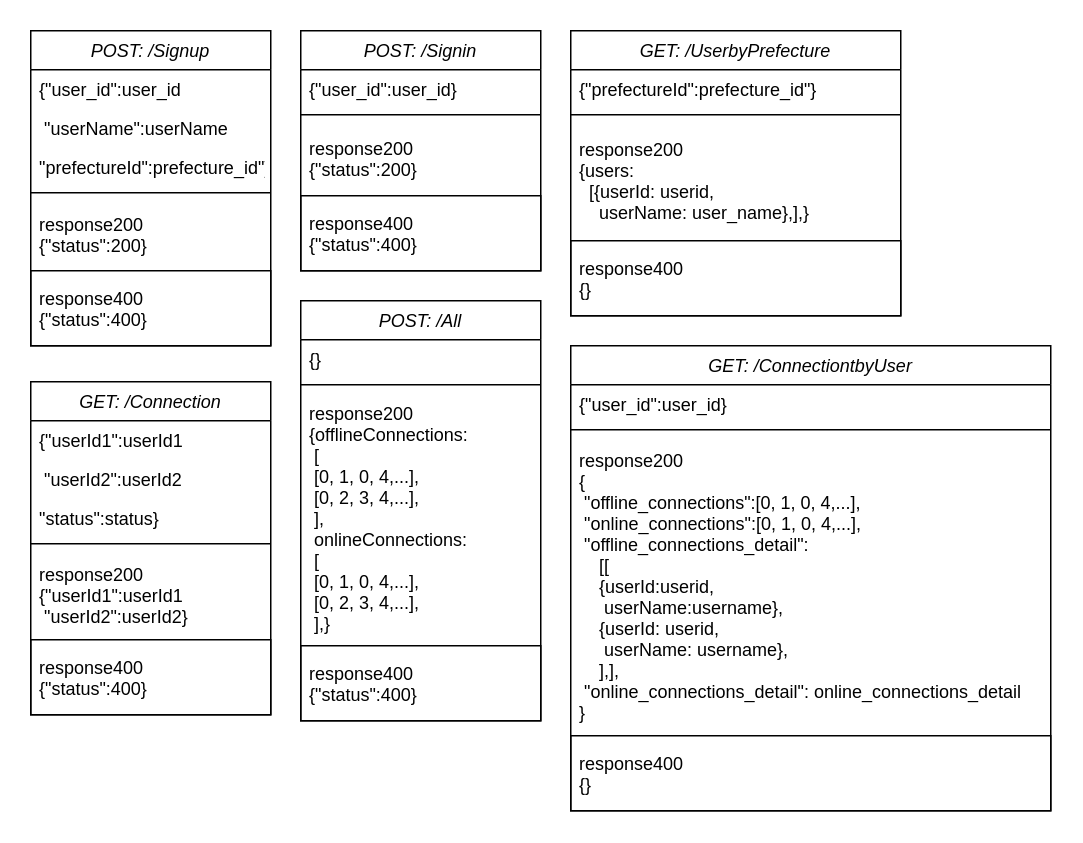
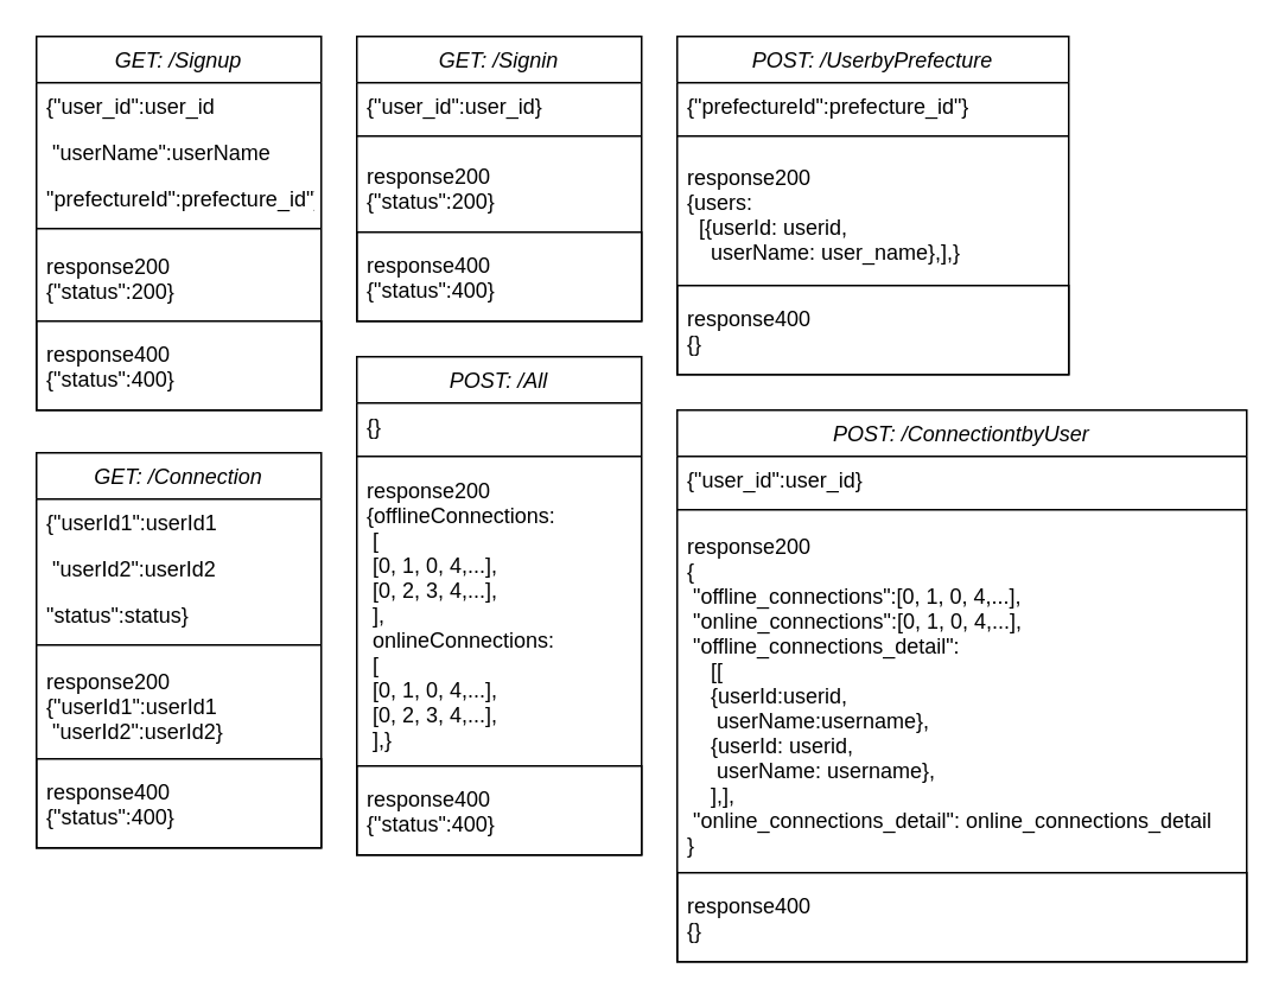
  <mxCell id="0" />
  <mxCell id="1" parent="0" />
- <mxCell id="2" value="POST: /Signup" style="swimlane;fontStyle=2;align=center;verticalAlign=top;childLayout=stackLayout;horizontal=1;startSize=26;horizontalStack=0;resizeParent=1;resizeLast=0;collapsible=1;marginBottom=0;rounded=0;shadow=0;strokeWidth=1;" parent="1" vertex="1"><mxGeometry x="20" y="20" width="160" height="210" as="geometry"><mxRectangle x="230" y="140" width="160" height="26" as="alternateBounds" /></mxGeometry></mxCell>
+ <mxCell id="2" value="GET: /Signup" style="swimlane;fontStyle=2;align=center;verticalAlign=top;childLayout=stackLayout;horizontal=1;startSize=26;horizontalStack=0;resizeParent=1;resizeLast=0;collapsible=1;marginBottom=0;rounded=0;shadow=0;strokeWidth=1;" parent="1" vertex="1"><mxGeometry x="20" y="20" width="160" height="210" as="geometry"><mxRectangle x="230" y="140" width="160" height="26" as="alternateBounds" /></mxGeometry></mxCell>
  <mxCell id="3" value="{&quot;user_id&quot;:user_id" style="text;align=left;verticalAlign=top;spacingLeft=4;spacingRight=4;overflow=hidden;rotatable=0;points=[[0,0.5],[1,0.5]];portConstraint=eastwest;" parent="2" vertex="1"><mxGeometry y="26" width="160" height="26" as="geometry" /></mxCell>
  <mxCell id="4" value=" &quot;userName&quot;:userName" style="text;align=left;verticalAlign=top;spacingLeft=4;spacingRight=4;overflow=hidden;rotatable=0;points=[[0,0.5],[1,0.5]];portConstraint=eastwest;rounded=0;shadow=0;html=0;" parent="2" vertex="1"><mxGeometry y="52" width="160" height="26" as="geometry" /></mxCell>
  <mxCell id="5" value="&quot;prefectureId&quot;:prefecture_id&quot;}" style="text;align=left;verticalAlign=top;spacingLeft=4;spacingRight=4;overflow=hidden;rotatable=0;points=[[0,0.5],[1,0.5]];portConstraint=eastwest;rounded=0;shadow=0;html=0;" parent="2" vertex="1"><mxGeometry y="78" width="160" height="26" as="geometry" /></mxCell>
  <mxCell id="6" value="" style="line;html=1;strokeWidth=1;align=left;verticalAlign=middle;spacingTop=-1;spacingLeft=3;spacingRight=3;rotatable=0;labelPosition=right;points=[];portConstraint=eastwest;" parent="2" vertex="1"><mxGeometry y="104" width="160" height="8" as="geometry" /></mxCell>
  <mxCell id="7" value="response200&#10;{&quot;status&quot;:200}" style="text;align=left;verticalAlign=middle;spacingLeft=4;spacingRight=4;overflow=hidden;rotatable=0;points=[[0,0.5],[1,0.5]];portConstraint=eastwest;fontStyle=0;strokeColor=none;spacingTop=0;" parent="2" vertex="1"><mxGeometry y="112" width="160" height="48" as="geometry" /></mxCell>
  <mxCell id="8" value="response400&#10;{&quot;status&quot;:400}" style="text;align=left;verticalAlign=middle;spacingLeft=4;spacingRight=4;overflow=hidden;rotatable=0;points=[[0,0.5],[1,0.5]];portConstraint=eastwest;fontStyle=0;strokeColor=default;" vertex="1" parent="2"><mxGeometry y="160" width="160" height="50" as="geometry" /></mxCell>
- <mxCell id="9" value="POST: /Signin" style="swimlane;fontStyle=2;align=center;verticalAlign=top;childLayout=stackLayout;horizontal=1;startSize=26;horizontalStack=0;resizeParent=1;resizeLast=0;collapsible=1;marginBottom=0;rounded=0;shadow=0;strokeWidth=1;" vertex="1" parent="1"><mxGeometry x="200" y="20" width="160" height="160" as="geometry"><mxRectangle x="230" y="140" width="160" height="26" as="alternateBounds" /></mxGeometry></mxCell>
+ <mxCell id="9" value="GET: /Signin" style="swimlane;fontStyle=2;align=center;verticalAlign=top;childLayout=stackLayout;horizontal=1;startSize=26;horizontalStack=0;resizeParent=1;resizeLast=0;collapsible=1;marginBottom=0;rounded=0;shadow=0;strokeWidth=1;" vertex="1" parent="1"><mxGeometry x="200" y="20" width="160" height="160" as="geometry"><mxRectangle x="230" y="140" width="160" height="26" as="alternateBounds" /></mxGeometry></mxCell>
  <mxCell id="10" value="{&quot;user_id&quot;:user_id}" style="text;align=left;verticalAlign=top;spacingLeft=4;spacingRight=4;overflow=hidden;rotatable=0;points=[[0,0.5],[1,0.5]];portConstraint=eastwest;" vertex="1" parent="9"><mxGeometry y="26" width="160" height="26" as="geometry" /></mxCell>
  <mxCell id="11" value="" style="line;html=1;strokeWidth=1;align=left;verticalAlign=middle;spacingTop=-1;spacingLeft=3;spacingRight=3;rotatable=0;labelPosition=right;points=[];portConstraint=eastwest;" vertex="1" parent="9"><mxGeometry y="52" width="160" height="8" as="geometry" /></mxCell>
  <mxCell id="12" value="response200&#10;{&quot;status&quot;:200}" style="text;align=left;verticalAlign=middle;spacingLeft=4;spacingRight=4;overflow=hidden;rotatable=0;points=[[0,0.5],[1,0.5]];portConstraint=eastwest;fontStyle=0;strokeColor=none;spacingTop=0;" vertex="1" parent="9"><mxGeometry y="60" width="160" height="50" as="geometry" /></mxCell>
  <mxCell id="13" value="response400&#10;{&quot;status&quot;:400}" style="text;align=left;verticalAlign=middle;spacingLeft=4;spacingRight=4;overflow=hidden;rotatable=0;points=[[0,0.5],[1,0.5]];portConstraint=eastwest;fontStyle=0;strokeColor=default;" vertex="1" parent="9"><mxGeometry y="110" width="160" height="50" as="geometry" /></mxCell>
  <mxCell id="14" value="GET: /Connection" style="swimlane;fontStyle=2;align=center;verticalAlign=top;childLayout=stackLayout;horizontal=1;startSize=26;horizontalStack=0;resizeParent=1;resizeLast=0;collapsible=1;marginBottom=0;rounded=0;shadow=0;strokeWidth=1;" vertex="1" parent="1"><mxGeometry x="20" y="254" width="160" height="222" as="geometry"><mxRectangle x="230" y="140" width="160" height="26" as="alternateBounds" /></mxGeometry></mxCell>
  <mxCell id="15" value="{&quot;userId1&quot;:userId1" style="text;align=left;verticalAlign=top;spacingLeft=4;spacingRight=4;overflow=hidden;rotatable=0;points=[[0,0.5],[1,0.5]];portConstraint=eastwest;" vertex="1" parent="14"><mxGeometry y="26" width="160" height="26" as="geometry" /></mxCell>
  <mxCell id="16" value=" &quot;userId2&quot;:userId2" style="text;align=left;verticalAlign=top;spacingLeft=4;spacingRight=4;overflow=hidden;rotatable=0;points=[[0,0.5],[1,0.5]];portConstraint=eastwest;" vertex="1" parent="14"><mxGeometry y="52" width="160" height="26" as="geometry" /></mxCell>
  <mxCell id="17" value="&quot;status&quot;:status}" style="text;align=left;verticalAlign=top;spacingLeft=4;spacingRight=4;overflow=hidden;rotatable=0;points=[[0,0.5],[1,0.5]];portConstraint=eastwest;rounded=0;shadow=0;html=0;" vertex="1" parent="14"><mxGeometry y="78" width="160" height="26" as="geometry" /></mxCell>
  <mxCell id="18" value="" style="line;html=1;strokeWidth=1;align=left;verticalAlign=middle;spacingTop=-1;spacingLeft=3;spacingRight=3;rotatable=0;labelPosition=right;points=[];portConstraint=eastwest;" vertex="1" parent="14"><mxGeometry y="104" width="160" height="8" as="geometry" /></mxCell>
  <mxCell id="19" value="response200&#10;{&quot;userId1&quot;:userId1&#10; &quot;userId2&quot;:userId2}" style="text;align=left;verticalAlign=middle;spacingLeft=4;spacingRight=4;overflow=hidden;rotatable=0;points=[[0,0.5],[1,0.5]];portConstraint=eastwest;fontStyle=0;strokeColor=none;spacingTop=0;" vertex="1" parent="14"><mxGeometry y="112" width="160" height="60" as="geometry" /></mxCell>
  <mxCell id="20" value="response400&#10;{&quot;status&quot;:400}" style="text;align=left;verticalAlign=middle;spacingLeft=4;spacingRight=4;overflow=hidden;rotatable=0;points=[[0,0.5],[1,0.5]];portConstraint=eastwest;fontStyle=0;strokeColor=default;" vertex="1" parent="14"><mxGeometry y="172" width="160" height="50" as="geometry" /></mxCell>
  <mxCell id="21" value="POST: /All" style="swimlane;fontStyle=2;align=center;verticalAlign=top;childLayout=stackLayout;horizontal=1;startSize=26;horizontalStack=0;resizeParent=1;resizeLast=0;collapsible=1;marginBottom=0;rounded=0;shadow=0;strokeWidth=1;" vertex="1" parent="1"><mxGeometry x="200" y="200" width="160" height="280" as="geometry"><mxRectangle x="230" y="140" width="160" height="26" as="alternateBounds" /></mxGeometry></mxCell>
  <mxCell id="22" value="{}" style="text;align=left;verticalAlign=top;spacingLeft=4;spacingRight=4;overflow=hidden;rotatable=0;points=[[0,0.5],[1,0.5]];portConstraint=eastwest;" vertex="1" parent="21"><mxGeometry y="26" width="160" height="26" as="geometry" /></mxCell>
  <mxCell id="23" value="" style="line;html=1;strokeWidth=1;align=left;verticalAlign=middle;spacingTop=-1;spacingLeft=3;spacingRight=3;rotatable=0;labelPosition=right;points=[];portConstraint=eastwest;" vertex="1" parent="21"><mxGeometry y="52" width="160" height="8" as="geometry" /></mxCell>
  <mxCell id="24" value="response200&#10;{offlineConnections:&#10; [&#10; [0, 1, 0, 4,...],&#10; [0, 2, 3, 4,...],&#10; ],&#10; onlineConnections:&#10; [&#10; [0, 1, 0, 4,...],&#10; [0, 2, 3, 4,...],&#10; ],}" style="text;align=left;verticalAlign=middle;spacingLeft=4;spacingRight=4;overflow=hidden;rotatable=0;points=[[0,0.5],[1,0.5]];portConstraint=eastwest;fontStyle=0;strokeColor=none;spacingTop=0;fontFamily=Helvetica;" vertex="1" parent="21"><mxGeometry y="60" width="160" height="170" as="geometry" /></mxCell>
  <mxCell id="25" value="response400&#10;{&quot;status&quot;:400}" style="text;align=left;verticalAlign=middle;spacingLeft=4;spacingRight=4;overflow=hidden;rotatable=0;points=[[0,0.5],[1,0.5]];portConstraint=eastwest;fontStyle=0;strokeColor=default;" vertex="1" parent="21"><mxGeometry y="230" width="160" height="50" as="geometry" /></mxCell>
- <mxCell id="26" value="GET: /UserbyPrefecture" style="swimlane;fontStyle=2;align=center;verticalAlign=top;childLayout=stackLayout;horizontal=1;startSize=26;horizontalStack=0;resizeParent=1;resizeLast=0;collapsible=1;marginBottom=0;rounded=0;shadow=0;strokeWidth=1;" vertex="1" parent="1"><mxGeometry x="380" y="20" width="220" height="190" as="geometry"><mxRectangle x="230" y="140" width="160" height="26" as="alternateBounds" /></mxGeometry></mxCell>
+ <mxCell id="26" value="POST: /UserbyPrefecture" style="swimlane;fontStyle=2;align=center;verticalAlign=top;childLayout=stackLayout;horizontal=1;startSize=26;horizontalStack=0;resizeParent=1;resizeLast=0;collapsible=1;marginBottom=0;rounded=0;shadow=0;strokeWidth=1;" vertex="1" parent="1"><mxGeometry x="380" y="20" width="220" height="190" as="geometry"><mxRectangle x="230" y="140" width="160" height="26" as="alternateBounds" /></mxGeometry></mxCell>
  <mxCell id="27" value="{&quot;prefectureId&quot;:prefecture_id&quot;}" style="text;align=left;verticalAlign=top;spacingLeft=4;spacingRight=4;overflow=hidden;rotatable=0;points=[[0,0.5],[1,0.5]];portConstraint=eastwest;" vertex="1" parent="26"><mxGeometry y="26" width="220" height="26" as="geometry" /></mxCell>
  <mxCell id="28" value="" style="line;html=1;strokeWidth=1;align=left;verticalAlign=middle;spacingTop=-1;spacingLeft=3;spacingRight=3;rotatable=0;labelPosition=right;points=[];portConstraint=eastwest;" vertex="1" parent="26"><mxGeometry y="52" width="220" height="8" as="geometry" /></mxCell>
  <mxCell id="29" value="response200&#10;{users:&#10;  [{userId: userid,&#10;    userName: user_name},],}" style="text;align=left;verticalAlign=middle;spacingLeft=4;spacingRight=4;overflow=hidden;rotatable=0;points=[[0,0.5],[1,0.5]];portConstraint=eastwest;fontStyle=0;strokeColor=none;spacingTop=0;fontFamily=Helvetica;" vertex="1" parent="26"><mxGeometry y="60" width="220" height="80" as="geometry" /></mxCell>
  <mxCell id="30" value="response400&#10;{}" style="text;align=left;verticalAlign=middle;spacingLeft=4;spacingRight=4;overflow=hidden;rotatable=0;points=[[0,0.5],[1,0.5]];portConstraint=eastwest;fontStyle=0;strokeColor=default;" vertex="1" parent="26"><mxGeometry y="140" width="220" height="50" as="geometry" /></mxCell>
- <mxCell id="31" value="GET: /ConnectiontbyUser" style="swimlane;fontStyle=2;align=center;verticalAlign=top;childLayout=stackLayout;horizontal=1;startSize=26;horizontalStack=0;resizeParent=1;resizeLast=0;collapsible=1;marginBottom=0;rounded=0;shadow=0;strokeWidth=1;" vertex="1" parent="1"><mxGeometry x="380" y="230" width="320" height="310" as="geometry"><mxRectangle x="230" y="140" width="160" height="26" as="alternateBounds" /></mxGeometry></mxCell>
+ <mxCell id="31" value="POST: /ConnectiontbyUser" style="swimlane;fontStyle=2;align=center;verticalAlign=top;childLayout=stackLayout;horizontal=1;startSize=26;horizontalStack=0;resizeParent=1;resizeLast=0;collapsible=1;marginBottom=0;rounded=0;shadow=0;strokeWidth=1;" vertex="1" parent="1"><mxGeometry x="380" y="230" width="320" height="310" as="geometry"><mxRectangle x="230" y="140" width="160" height="26" as="alternateBounds" /></mxGeometry></mxCell>
  <mxCell id="32" value="{&quot;user_id&quot;:user_id}" style="text;align=left;verticalAlign=top;spacingLeft=4;spacingRight=4;overflow=hidden;rotatable=0;points=[[0,0.5],[1,0.5]];portConstraint=eastwest;" vertex="1" parent="31"><mxGeometry y="26" width="320" height="26" as="geometry" /></mxCell>
  <mxCell id="33" value="" style="line;html=1;strokeWidth=1;align=left;verticalAlign=middle;spacingTop=-1;spacingLeft=3;spacingRight=3;rotatable=0;labelPosition=right;points=[];portConstraint=eastwest;" vertex="1" parent="31"><mxGeometry y="52" width="320" height="8" as="geometry" /></mxCell>
  <mxCell id="34" value="response200&#10;{&#10; &quot;offline_connections&quot;:[0, 1, 0, 4,...],&#10; &quot;online_connections&quot;:[0, 1, 0, 4,...],&#10; &quot;offline_connections_detail&quot;:&#10;    [[&#10;    {userId:userid,&#10;     userName:username},&#10;    {userId: userid,&#10;     userName: username},&#10;    ],],&#10; &quot;online_connections_detail&quot;: online_connections_detail&#10;}" style="text;align=left;verticalAlign=middle;spacingLeft=4;spacingRight=4;overflow=hidden;rotatable=0;points=[[0,0.5],[1,0.5]];portConstraint=eastwest;fontStyle=0;strokeColor=none;spacingTop=0;fontFamily=Helvetica;" vertex="1" parent="31"><mxGeometry y="60" width="320" height="200" as="geometry" /></mxCell>
  <mxCell id="35" value="response400&#10;{}" style="text;align=left;verticalAlign=middle;spacingLeft=4;spacingRight=4;overflow=hidden;rotatable=0;points=[[0,0.5],[1,0.5]];portConstraint=eastwest;fontStyle=0;strokeColor=default;" vertex="1" parent="31"><mxGeometry y="260" width="320" height="50" as="geometry" /></mxCell>
